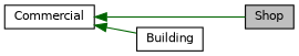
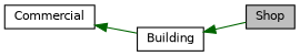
  digraph {
    rankdir=LR
    node [color=black fillcolor=white fontname=Helvetica fontsize=10 shape=record style=filled]
    edge [color=darkgreen dir=back fontname=Helvetica fontsize=10 labelfontname=Helvetica labelfontsize=10 style=solid]
    n1 [fillcolor=grey75 fontcolor=black height=0.2 label=Shop width=0.4]
    n2 [height=0.2 label=Commercial width=0.4]
    n3 [height=0.2 label=Building width=0.4]
-   n2 -> n1
+   n3 -> n1
    n2 -> n3
  }
